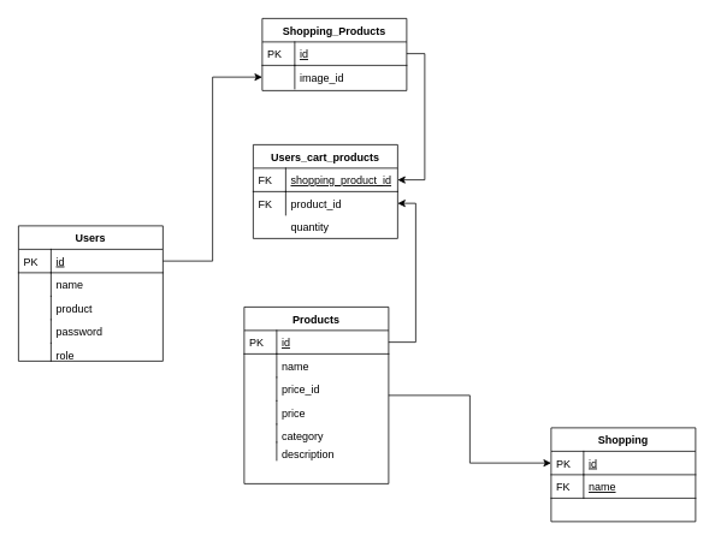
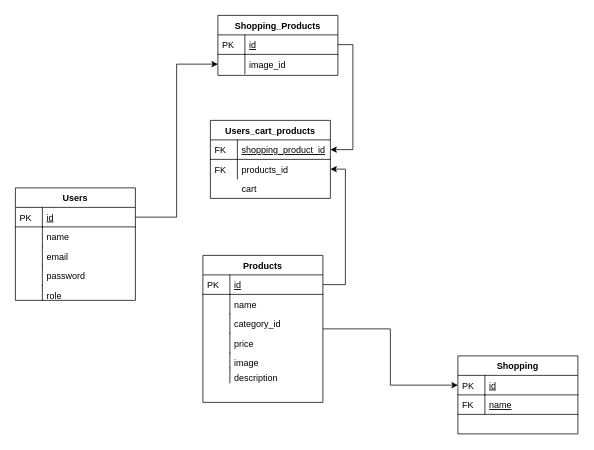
  <mxCell id="0" />
  <mxCell id="1" parent="0" />
  <mxCell id="2" style="edgeStyle=orthogonalEdgeStyle;rounded=0;orthogonalLoop=1;jettySize=auto;html=1;entryX=0;entryY=0.5;entryDx=0;entryDy=0;" parent="1" source="3" target="17" edge="1"><mxGeometry relative="1" as="geometry" /></mxCell>
  <mxCell id="3" value="Products" style="swimlane;fontStyle=1;childLayout=stackLayout;horizontal=1;startSize=26;horizontalStack=0;resizeParent=1;resizeLast=0;collapsible=1;marginBottom=0;rounded=0;shadow=0;strokeWidth=1;" parent="1" vertex="1"><mxGeometry x="270" y="340" width="160" height="196" as="geometry"><mxRectangle x="360" y="20" width="160" height="26" as="alternateBounds" /></mxGeometry></mxCell>
  <mxCell id="4" value="id" style="shape=partialRectangle;top=0;left=0;right=0;bottom=1;align=left;verticalAlign=top;fillColor=none;spacingLeft=40;spacingRight=4;overflow=hidden;rotatable=0;points=[[0,0.5],[1,0.5]];portConstraint=eastwest;dropTarget=0;rounded=0;shadow=0;strokeWidth=1;fontStyle=4" parent="3" vertex="1"><mxGeometry y="26" width="160" height="26" as="geometry" /></mxCell>
  <mxCell id="5" value="PK" style="shape=partialRectangle;top=0;left=0;bottom=0;fillColor=none;align=left;verticalAlign=top;spacingLeft=4;spacingRight=4;overflow=hidden;rotatable=0;points=[];portConstraint=eastwest;part=1;" parent="4" vertex="1" connectable="0"><mxGeometry width="36" height="26" as="geometry" /></mxCell>
  <mxCell id="6" value="name" style="shape=partialRectangle;top=0;left=0;right=0;bottom=0;align=left;verticalAlign=top;fillColor=none;spacingLeft=40;spacingRight=4;overflow=hidden;rotatable=0;points=[[0,0.5],[1,0.5]];portConstraint=eastwest;dropTarget=0;rounded=0;shadow=0;strokeWidth=1;" parent="3" vertex="1"><mxGeometry y="52" width="160" height="26" as="geometry" /></mxCell>
  <mxCell id="7" value="" style="shape=partialRectangle;top=0;left=0;bottom=0;fillColor=none;align=left;verticalAlign=top;spacingLeft=4;spacingRight=4;overflow=hidden;rotatable=0;points=[];portConstraint=eastwest;part=1;" parent="6" vertex="1" connectable="0"><mxGeometry width="36" height="26" as="geometry" /></mxCell>
- <mxCell id="8" value="price_id" style="shape=partialRectangle;top=0;left=0;right=0;bottom=0;align=left;verticalAlign=top;fillColor=none;spacingLeft=40;spacingRight=4;overflow=hidden;rotatable=0;points=[[0,0.5],[1,0.5]];portConstraint=eastwest;dropTarget=0;rounded=0;shadow=0;strokeWidth=1;" parent="3" vertex="1"><mxGeometry y="78" width="160" height="26" as="geometry" /></mxCell>
+ <mxCell id="8" value="category_id" style="shape=partialRectangle;top=0;left=0;right=0;bottom=0;align=left;verticalAlign=top;fillColor=none;spacingLeft=40;spacingRight=4;overflow=hidden;rotatable=0;points=[[0,0.5],[1,0.5]];portConstraint=eastwest;dropTarget=0;rounded=0;shadow=0;strokeWidth=1;" parent="3" vertex="1"><mxGeometry y="78" width="160" height="26" as="geometry" /></mxCell>
  <mxCell id="9" value="" style="shape=partialRectangle;top=0;left=0;bottom=0;fillColor=none;align=left;verticalAlign=top;spacingLeft=4;spacingRight=4;overflow=hidden;rotatable=0;points=[];portConstraint=eastwest;part=1;" parent="8" vertex="1" connectable="0"><mxGeometry width="36" height="26" as="geometry" /></mxCell>
  <mxCell id="10" value="price" style="shape=partialRectangle;top=0;left=0;right=0;bottom=0;align=left;verticalAlign=top;fillColor=none;spacingLeft=40;spacingRight=4;overflow=hidden;rotatable=0;points=[[0,0.5],[1,0.5]];portConstraint=eastwest;dropTarget=0;rounded=0;shadow=0;strokeWidth=1;" parent="3" vertex="1"><mxGeometry y="104" width="160" height="26" as="geometry" /></mxCell>
  <mxCell id="11" value="" style="shape=partialRectangle;top=0;left=0;bottom=0;fillColor=none;align=left;verticalAlign=top;spacingLeft=4;spacingRight=4;overflow=hidden;rotatable=0;points=[];portConstraint=eastwest;part=1;" parent="10" vertex="1" connectable="0"><mxGeometry width="36" height="26" as="geometry" /></mxCell>
- <mxCell id="12" value="category" style="shape=partialRectangle;top=0;left=0;right=0;bottom=0;align=left;verticalAlign=top;fillColor=none;spacingLeft=40;spacingRight=4;overflow=hidden;rotatable=0;points=[[0,0.5],[1,0.5]];portConstraint=eastwest;dropTarget=0;rounded=0;shadow=0;strokeWidth=1;" parent="3" vertex="1"><mxGeometry y="130" width="160" height="20" as="geometry" /></mxCell>
+ <mxCell id="12" value="image" style="shape=partialRectangle;top=0;left=0;right=0;bottom=0;align=left;verticalAlign=top;fillColor=none;spacingLeft=40;spacingRight=4;overflow=hidden;rotatable=0;points=[[0,0.5],[1,0.5]];portConstraint=eastwest;dropTarget=0;rounded=0;shadow=0;strokeWidth=1;" parent="3" vertex="1"><mxGeometry y="130" width="160" height="20" as="geometry" /></mxCell>
  <mxCell id="13" value="" style="shape=partialRectangle;top=0;left=0;bottom=0;fillColor=none;align=left;verticalAlign=top;spacingLeft=4;spacingRight=4;overflow=hidden;rotatable=0;points=[];portConstraint=eastwest;part=1;" parent="12" vertex="1" connectable="0"><mxGeometry width="36" height="20" as="geometry" /></mxCell>
  <mxCell id="14" value="description" style="shape=partialRectangle;top=0;left=0;right=0;bottom=0;align=left;verticalAlign=top;fillColor=none;spacingLeft=40;spacingRight=4;overflow=hidden;rotatable=0;points=[[0,0.5],[1,0.5]];portConstraint=eastwest;dropTarget=0;rounded=0;shadow=0;strokeWidth=1;" parent="3" vertex="1"><mxGeometry y="150" width="160" height="20" as="geometry" /></mxCell>
  <mxCell id="15" value="" style="shape=partialRectangle;top=0;left=0;bottom=0;fillColor=none;align=left;verticalAlign=top;spacingLeft=4;spacingRight=4;overflow=hidden;rotatable=0;points=[];portConstraint=eastwest;part=1;" parent="14" vertex="1" connectable="0"><mxGeometry width="36" height="20" as="geometry" /></mxCell>
  <mxCell id="16" value="Shopping" style="swimlane;fontStyle=1;childLayout=stackLayout;horizontal=1;startSize=26;horizontalStack=0;resizeParent=1;resizeLast=0;collapsible=1;marginBottom=0;rounded=0;shadow=0;strokeWidth=1;" parent="1" vertex="1"><mxGeometry x="610" y="474" width="160" height="104" as="geometry"><mxRectangle x="360" y="20" width="160" height="26" as="alternateBounds" /></mxGeometry></mxCell>
  <mxCell id="17" value="id" style="shape=partialRectangle;top=0;left=0;right=0;bottom=1;align=left;verticalAlign=top;fillColor=none;spacingLeft=40;spacingRight=4;overflow=hidden;rotatable=0;points=[[0,0.5],[1,0.5]];portConstraint=eastwest;dropTarget=0;rounded=0;shadow=0;strokeWidth=1;fontStyle=4" parent="16" vertex="1"><mxGeometry y="26" width="160" height="26" as="geometry" /></mxCell>
  <mxCell id="18" value="PK" style="shape=partialRectangle;top=0;left=0;bottom=0;fillColor=none;align=left;verticalAlign=top;spacingLeft=4;spacingRight=4;overflow=hidden;rotatable=0;points=[];portConstraint=eastwest;part=1;" parent="17" vertex="1" connectable="0"><mxGeometry width="36" height="26" as="geometry" /></mxCell>
  <mxCell id="19" value="name" style="shape=partialRectangle;top=0;left=0;right=0;bottom=1;align=left;verticalAlign=top;fillColor=none;spacingLeft=40;spacingRight=4;overflow=hidden;rotatable=0;points=[[0,0.5],[1,0.5]];portConstraint=eastwest;dropTarget=0;rounded=0;shadow=0;strokeWidth=1;fontStyle=4" parent="16" vertex="1"><mxGeometry y="52" width="160" height="26" as="geometry" /></mxCell>
  <mxCell id="20" value="FK" style="shape=partialRectangle;top=0;left=0;bottom=0;fillColor=none;align=left;verticalAlign=top;spacingLeft=4;spacingRight=4;overflow=hidden;rotatable=0;points=[];portConstraint=eastwest;part=1;" parent="19" vertex="1" connectable="0"><mxGeometry width="36" height="26" as="geometry" /></mxCell>
  <mxCell id="21" value="Users" style="swimlane;fontStyle=1;childLayout=stackLayout;horizontal=1;startSize=26;horizontalStack=0;resizeParent=1;resizeLast=0;collapsible=1;marginBottom=0;rounded=0;shadow=0;strokeWidth=1;" parent="1" vertex="1"><mxGeometry x="20" y="250" width="160" height="150" as="geometry"><mxRectangle x="360" y="20" width="160" height="26" as="alternateBounds" /></mxGeometry></mxCell>
  <mxCell id="22" value="id" style="shape=partialRectangle;top=0;left=0;right=0;bottom=1;align=left;verticalAlign=top;fillColor=none;spacingLeft=40;spacingRight=4;overflow=hidden;rotatable=0;points=[[0,0.5],[1,0.5]];portConstraint=eastwest;dropTarget=0;rounded=0;shadow=0;strokeWidth=1;fontStyle=4" parent="21" vertex="1"><mxGeometry y="26" width="160" height="26" as="geometry" /></mxCell>
  <mxCell id="23" value="PK" style="shape=partialRectangle;top=0;left=0;bottom=0;fillColor=none;align=left;verticalAlign=top;spacingLeft=4;spacingRight=4;overflow=hidden;rotatable=0;points=[];portConstraint=eastwest;part=1;" parent="22" vertex="1" connectable="0"><mxGeometry width="36" height="26" as="geometry" /></mxCell>
  <mxCell id="24" value="name" style="shape=partialRectangle;top=0;left=0;right=0;bottom=0;align=left;verticalAlign=top;fillColor=none;spacingLeft=40;spacingRight=4;overflow=hidden;rotatable=0;points=[[0,0.5],[1,0.5]];portConstraint=eastwest;dropTarget=0;rounded=0;shadow=0;strokeWidth=1;" parent="21" vertex="1"><mxGeometry y="52" width="160" height="26" as="geometry" /></mxCell>
  <mxCell id="25" value="" style="shape=partialRectangle;top=0;left=0;bottom=0;fillColor=none;align=left;verticalAlign=top;spacingLeft=4;spacingRight=4;overflow=hidden;rotatable=0;points=[];portConstraint=eastwest;part=1;" parent="24" vertex="1" connectable="0"><mxGeometry width="36" height="26" as="geometry" /></mxCell>
- <mxCell id="26" value="product" style="shape=partialRectangle;top=0;left=0;right=0;bottom=0;align=left;verticalAlign=top;fillColor=none;spacingLeft=40;spacingRight=4;overflow=hidden;rotatable=0;points=[[0,0.5],[1,0.5]];portConstraint=eastwest;dropTarget=0;rounded=0;shadow=0;strokeWidth=1;" parent="21" vertex="1"><mxGeometry y="78" width="160" height="26" as="geometry" /></mxCell>
+ <mxCell id="26" value="email" style="shape=partialRectangle;top=0;left=0;right=0;bottom=0;align=left;verticalAlign=top;fillColor=none;spacingLeft=40;spacingRight=4;overflow=hidden;rotatable=0;points=[[0,0.5],[1,0.5]];portConstraint=eastwest;dropTarget=0;rounded=0;shadow=0;strokeWidth=1;" parent="21" vertex="1"><mxGeometry y="78" width="160" height="26" as="geometry" /></mxCell>
  <mxCell id="27" value="" style="shape=partialRectangle;top=0;left=0;bottom=0;fillColor=none;align=left;verticalAlign=top;spacingLeft=4;spacingRight=4;overflow=hidden;rotatable=0;points=[];portConstraint=eastwest;part=1;" parent="26" vertex="1" connectable="0"><mxGeometry width="36" height="26" as="geometry" /></mxCell>
  <mxCell id="28" value="password" style="shape=partialRectangle;top=0;left=0;right=0;bottom=0;align=left;verticalAlign=top;fillColor=none;spacingLeft=40;spacingRight=4;overflow=hidden;rotatable=0;points=[[0,0.5],[1,0.5]];portConstraint=eastwest;dropTarget=0;rounded=0;shadow=0;strokeWidth=1;" parent="21" vertex="1"><mxGeometry y="104" width="160" height="26" as="geometry" /></mxCell>
  <mxCell id="29" value="" style="shape=partialRectangle;top=0;left=0;bottom=0;fillColor=none;align=left;verticalAlign=top;spacingLeft=4;spacingRight=4;overflow=hidden;rotatable=0;points=[];portConstraint=eastwest;part=1;" parent="28" vertex="1" connectable="0"><mxGeometry width="36" height="26" as="geometry" /></mxCell>
  <mxCell id="30" value="role" style="shape=partialRectangle;top=0;left=0;right=0;bottom=0;align=left;verticalAlign=top;fillColor=none;spacingLeft=40;spacingRight=4;overflow=hidden;rotatable=0;points=[[0,0.5],[1,0.5]];portConstraint=eastwest;dropTarget=0;rounded=0;shadow=0;strokeWidth=1;" parent="21" vertex="1"><mxGeometry y="130" width="160" height="20" as="geometry" /></mxCell>
  <mxCell id="31" value="" style="shape=partialRectangle;top=0;left=0;bottom=0;fillColor=none;align=left;verticalAlign=top;spacingLeft=4;spacingRight=4;overflow=hidden;rotatable=0;points=[];portConstraint=eastwest;part=1;" parent="30" vertex="1" connectable="0"><mxGeometry width="36" height="20" as="geometry" /></mxCell>
  <mxCell id="32" value="Shopping_Products" style="swimlane;fontStyle=1;childLayout=stackLayout;horizontal=1;startSize=26;horizontalStack=0;resizeParent=1;resizeLast=0;collapsible=1;marginBottom=0;rounded=0;shadow=0;strokeWidth=1;" parent="1" vertex="1"><mxGeometry x="290" y="20" width="160" height="80" as="geometry"><mxRectangle x="360" y="20" width="160" height="26" as="alternateBounds" /></mxGeometry></mxCell>
  <mxCell id="33" value="id" style="shape=partialRectangle;top=0;left=0;right=0;bottom=1;align=left;verticalAlign=top;fillColor=none;spacingLeft=40;spacingRight=4;overflow=hidden;rotatable=0;points=[[0,0.5],[1,0.5]];portConstraint=eastwest;dropTarget=0;rounded=0;shadow=0;strokeWidth=1;fontStyle=4" parent="32" vertex="1"><mxGeometry y="26" width="160" height="26" as="geometry" /></mxCell>
  <mxCell id="34" value="PK" style="shape=partialRectangle;top=0;left=0;bottom=0;fillColor=none;align=left;verticalAlign=top;spacingLeft=4;spacingRight=4;overflow=hidden;rotatable=0;points=[];portConstraint=eastwest;part=1;" parent="33" vertex="1" connectable="0"><mxGeometry width="36" height="26" as="geometry" /></mxCell>
  <mxCell id="35" value="image_id" style="shape=partialRectangle;top=0;left=0;right=0;bottom=0;align=left;verticalAlign=top;fillColor=none;spacingLeft=40;spacingRight=4;overflow=hidden;rotatable=0;points=[[0,0.5],[1,0.5]];portConstraint=eastwest;dropTarget=0;rounded=0;shadow=0;strokeWidth=1;" parent="32" vertex="1"><mxGeometry y="52" width="160" height="26" as="geometry" /></mxCell>
  <mxCell id="36" value="" style="shape=partialRectangle;top=0;left=0;bottom=0;fillColor=none;align=left;verticalAlign=top;spacingLeft=4;spacingRight=4;overflow=hidden;rotatable=0;points=[];portConstraint=eastwest;part=1;" parent="35" vertex="1" connectable="0"><mxGeometry width="36" height="26" as="geometry" /></mxCell>
  <mxCell id="37" style="edgeStyle=orthogonalEdgeStyle;rounded=0;orthogonalLoop=1;jettySize=auto;html=1;exitX=1;exitY=0.5;exitDx=0;exitDy=0;entryX=0;entryY=0.5;entryDx=0;entryDy=0;" parent="1" source="22" target="35" edge="1"><mxGeometry relative="1" as="geometry" /></mxCell>
  <mxCell id="38" value="Users_cart_products" style="swimlane;fontStyle=1;childLayout=stackLayout;horizontal=1;startSize=26;horizontalStack=0;resizeParent=1;resizeLast=0;collapsible=1;marginBottom=0;rounded=0;shadow=0;strokeWidth=1;" vertex="1" parent="1"><mxGeometry x="280" y="160" width="160" height="104" as="geometry"><mxRectangle x="360" y="20" width="160" height="26" as="alternateBounds" /></mxGeometry></mxCell>
  <mxCell id="39" value="shopping_product_id" style="shape=partialRectangle;top=0;left=0;right=0;bottom=1;align=left;verticalAlign=top;fillColor=none;spacingLeft=40;spacingRight=4;overflow=hidden;rotatable=0;points=[[0,0.5],[1,0.5]];portConstraint=eastwest;dropTarget=0;rounded=0;shadow=0;strokeWidth=1;fontStyle=4" vertex="1" parent="38"><mxGeometry y="26" width="160" height="26" as="geometry" /></mxCell>
  <mxCell id="40" value="FK" style="shape=partialRectangle;top=0;left=0;bottom=0;fillColor=none;align=left;verticalAlign=top;spacingLeft=4;spacingRight=4;overflow=hidden;rotatable=0;points=[];portConstraint=eastwest;part=1;" vertex="1" connectable="0" parent="39"><mxGeometry width="36" height="26" as="geometry" /></mxCell>
- <mxCell id="41" value="product_id" style="shape=partialRectangle;top=0;left=0;right=0;bottom=0;align=left;verticalAlign=top;fillColor=none;spacingLeft=40;spacingRight=4;overflow=hidden;rotatable=0;points=[[0,0.5],[1,0.5]];portConstraint=eastwest;dropTarget=0;rounded=0;shadow=0;strokeWidth=1;" vertex="1" parent="38"><mxGeometry y="52" width="160" height="26" as="geometry" /></mxCell>
+ <mxCell id="41" value="products_id" style="shape=partialRectangle;top=0;left=0;right=0;bottom=0;align=left;verticalAlign=top;fillColor=none;spacingLeft=40;spacingRight=4;overflow=hidden;rotatable=0;points=[[0,0.5],[1,0.5]];portConstraint=eastwest;dropTarget=0;rounded=0;shadow=0;strokeWidth=1;" vertex="1" parent="38"><mxGeometry y="52" width="160" height="26" as="geometry" /></mxCell>
  <mxCell id="42" value="FK" style="shape=partialRectangle;top=0;left=0;bottom=0;fillColor=none;align=left;verticalAlign=top;spacingLeft=4;spacingRight=4;overflow=hidden;rotatable=0;points=[];portConstraint=eastwest;part=1;" vertex="1" connectable="0" parent="41"><mxGeometry width="36" height="26" as="geometry" /></mxCell>
- <mxCell id="43" value="quantity" style="shape=partialRectangle;top=0;left=0;right=0;bottom=0;align=left;verticalAlign=top;fillColor=none;spacingLeft=40;spacingRight=4;overflow=hidden;rotatable=0;points=[[0,0.5],[1,0.5]];portConstraint=eastwest;dropTarget=0;rounded=0;shadow=0;strokeWidth=1;" vertex="1" parent="38"><mxGeometry y="78" width="160" height="26" as="geometry" /></mxCell>
+ <mxCell id="43" value="cart" style="shape=partialRectangle;top=0;left=0;right=0;bottom=0;align=left;verticalAlign=top;fillColor=none;spacingLeft=40;spacingRight=4;overflow=hidden;rotatable=0;points=[[0,0.5],[1,0.5]];portConstraint=eastwest;dropTarget=0;rounded=0;shadow=0;strokeWidth=1;" vertex="1" parent="38"><mxGeometry y="78" width="160" height="26" as="geometry" /></mxCell>
  <mxCell id="44" style="edgeStyle=orthogonalEdgeStyle;rounded=0;orthogonalLoop=1;jettySize=auto;html=1;exitX=1;exitY=0.5;exitDx=0;exitDy=0;entryX=1;entryY=0.5;entryDx=0;entryDy=0;" edge="1" parent="1" source="33" target="39"><mxGeometry relative="1" as="geometry" /></mxCell>
  <mxCell id="45" style="edgeStyle=orthogonalEdgeStyle;rounded=0;orthogonalLoop=1;jettySize=auto;html=1;exitX=1;exitY=0.5;exitDx=0;exitDy=0;entryX=1;entryY=0.5;entryDx=0;entryDy=0;" edge="1" parent="1" source="4" target="41"><mxGeometry relative="1" as="geometry" /></mxCell>
